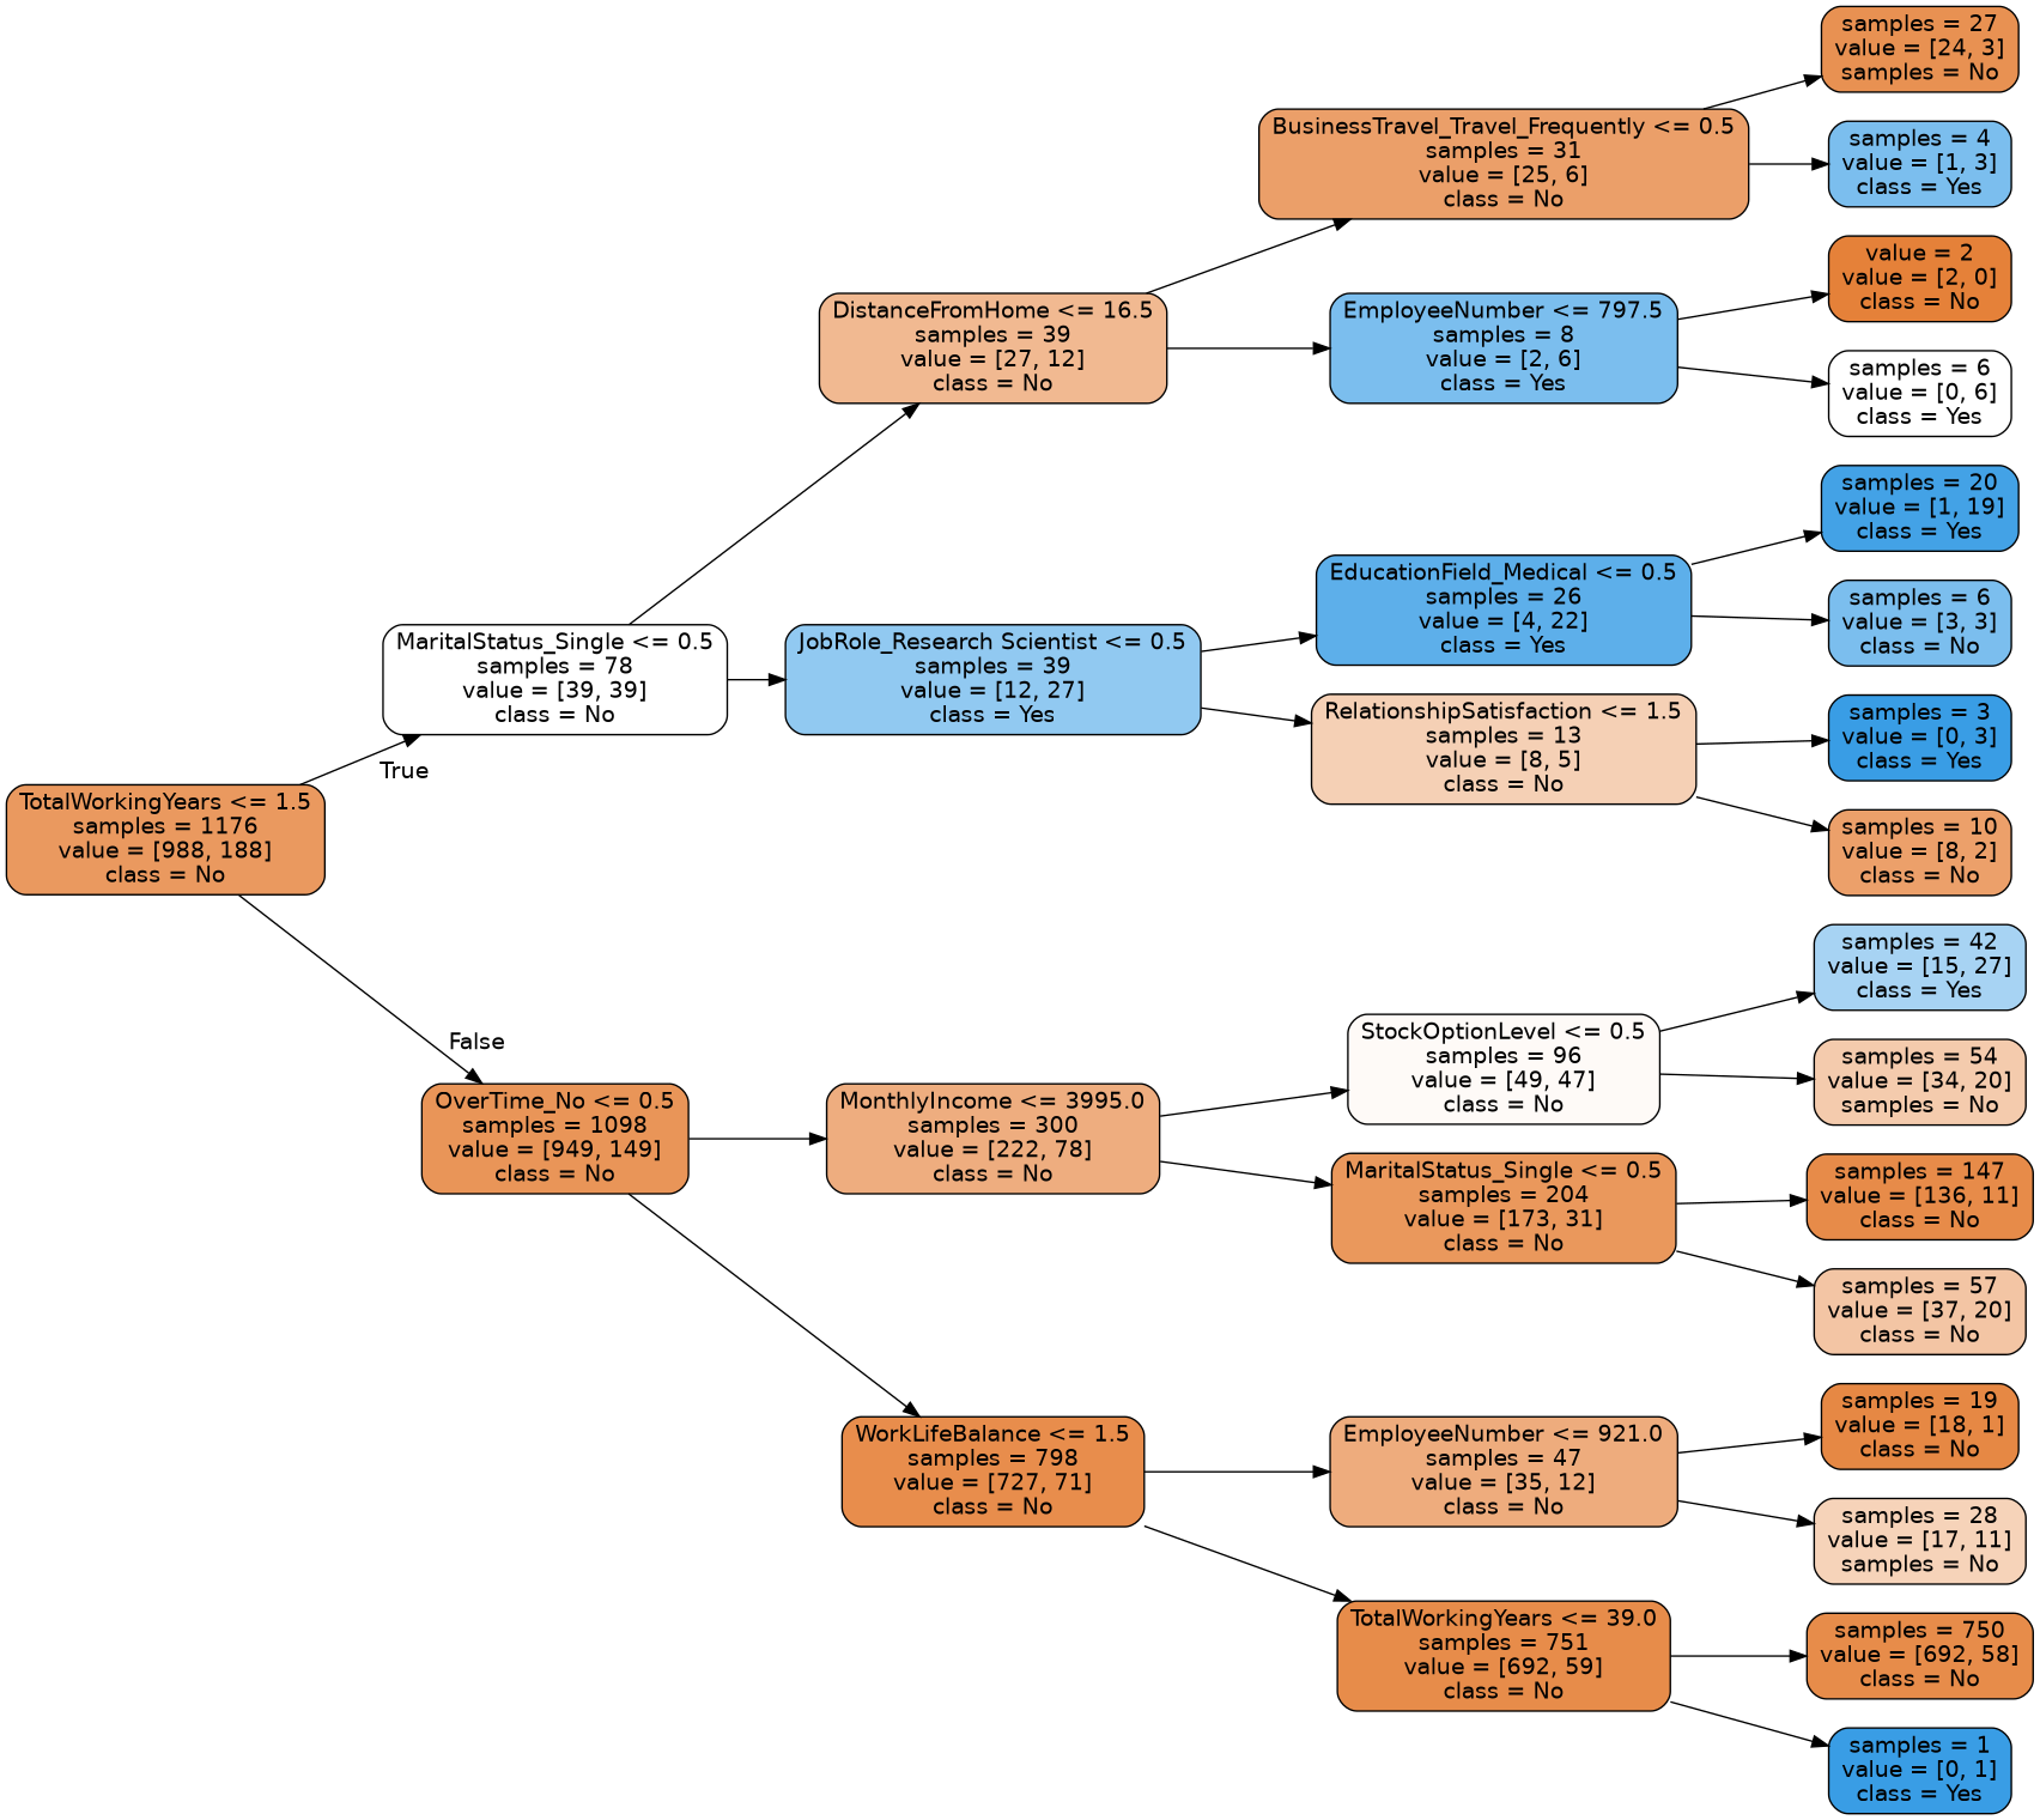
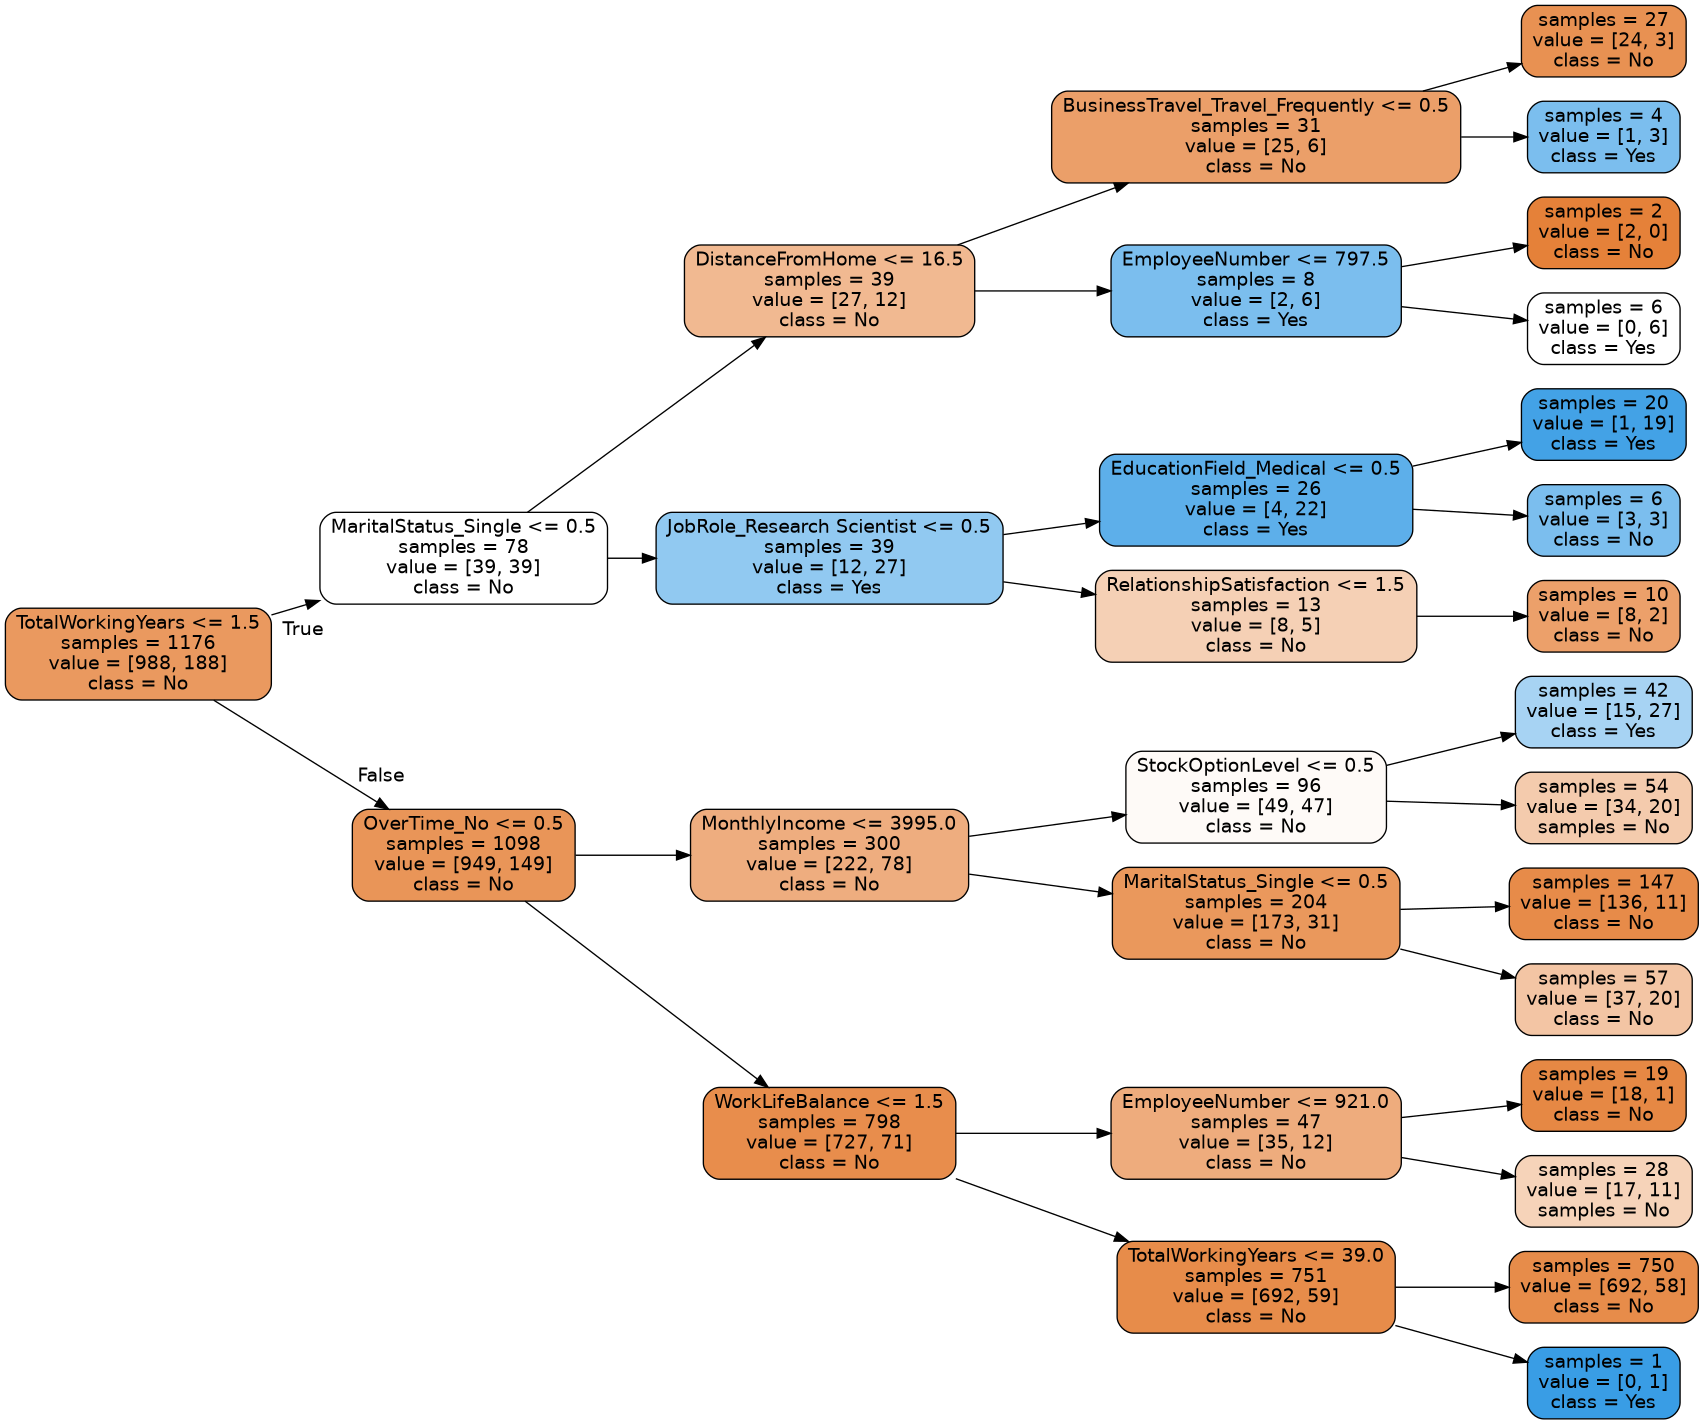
  digraph {
    rankdir=LR
    node [color=black fillcolor="#7bbeee" fontname=helvetica shape=box style="filled, rounded"]
    edge [fontname=helvetica]
    n1 [fillcolor="#ea995f" label="TotalWorkingYears <= 1.5\nsamples = 1176\nvalue = [988, 188]\nclass = No"]
    n2 [fillcolor="#ffffff" label="MaritalStatus_Single <= 0.5\nsamples = 78\nvalue = [39, 39]\nclass = No"]
    n3 [fillcolor="#e99558" label="OverTime_No <= 0.5\nsamples = 1098\nvalue = [949, 149]\nclass = No"]
    n4 [fillcolor="#f1b991" label="DistanceFromHome <= 16.5\nsamples = 39\nvalue = [27, 12]\nclass = No"]
    n5 [fillcolor="#91c9f1" label="JobRole_Research Scientist <= 0.5\nsamples = 39\nvalue = [12, 27]\nclass = Yes"]
    n6 [fillcolor="#eead7f" label="MonthlyIncome <= 3995.0\nsamples = 300\nvalue = [222, 78]\nclass = No"]
    n7 [fillcolor="#e88d4c" label="WorkLifeBalance <= 1.5\nsamples = 798\nvalue = [727, 71]\nclass = No"]
    n8 [fillcolor="#eb9f69" label="BusinessTravel_Travel_Frequently <= 0.5\nsamples = 31\nvalue = [25, 6]\nclass = No"]
    n9 [label="EmployeeNumber <= 797.5\nsamples = 8\nvalue = [2, 6]\nclass = Yes"]
    n10 [fillcolor="#5dafea" label="EducationField_Medical <= 0.5\nsamples = 26\nvalue = [4, 22]\nclass = Yes"]
    n11 [fillcolor="#f5d0b5" label="RelationshipSatisfaction <= 1.5\nsamples = 13\nvalue = [8, 5]\nclass = No"]
-   n12 [fillcolor="#e89152" label="samples = 27\nvalue = [24, 3]\nsamples = No"]
+   n12 [fillcolor="#e89152" label="samples = 27\nvalue = [24, 3]\nclass = No"]
    n13 [label="samples = 4\nvalue = [1, 3]\nclass = Yes"]
-   n14 [fillcolor="#e58139" label="value = 2\nvalue = [2, 0]\nclass = No"]
+   n14 [fillcolor="#e58139" label="samples = 2\nvalue = [2, 0]\nclass = No"]
    n15 [fillcolor="#ffffff" label="samples = 6\nvalue = [0, 6]\nclass = Yes"]
    n16 [fillcolor="#43a2e6" label="samples = 20\nvalue = [1, 19]\nclass = Yes"]
    n17 [label="samples = 6\nvalue = [3, 3]\nclass = No"]
-   n18 [fillcolor="#399de5" label="samples = 3\nvalue = [0, 3]\nclass = Yes"]
    n19 [fillcolor="#eca06a" label="samples = 10\nvalue = [8, 2]\nclass = No"]
    n20 [fillcolor="#fefaf7" label="StockOptionLevel <= 0.5\nsamples = 96\nvalue = [49, 47]\nclass = No"]
    n21 [fillcolor="#ea985c" label="MaritalStatus_Single <= 0.5\nsamples = 204\nvalue = [173, 31]\nclass = No"]
    n22 [fillcolor="#eeac7d" label="EmployeeNumber <= 921.0\nsamples = 47\nvalue = [35, 12]\nclass = No"]
    n23 [fillcolor="#e78c4a" label="TotalWorkingYears <= 39.0\nsamples = 751\nvalue = [692, 59]\nclass = No"]
    n24 [fillcolor="#a7d3f3" label="samples = 42\nvalue = [15, 27]\nclass = Yes"]
    n25 [fillcolor="#f4cbad" label="samples = 54\nvalue = [34, 20]\nsamples = No"]
    n26 [fillcolor="#e78b49" label="samples = 147\nvalue = [136, 11]\nclass = No"]
    n27 [fillcolor="#f3c5a4" label="samples = 57\nvalue = [37, 20]\nclass = No"]
    n28 [fillcolor="#e68844" label="samples = 19\nvalue = [18, 1]\nclass = No"]
    n29 [fillcolor="#f6d3b9" label="samples = 28\nvalue = [17, 11]\nsamples = No"]
    n30 [fillcolor="#e78c4a" label="samples = 750\nvalue = [692, 58]\nclass = No"]
    n31 [fillcolor="#399de5" label="samples = 1\nvalue = [0, 1]\nclass = Yes"]
    n1 -> n2 [headlabel=True labelangle=45 labeldistance=2.5]
    n1 -> n3 [headlabel=False labelangle=-45 labeldistance=2.5]
    n2 -> n4
    n2 -> n5
    n3 -> n6
    n3 -> n7
    n4 -> n8
    n4 -> n9
    n5 -> n10
    n5 -> n11
    n6 -> n20
    n6 -> n21
    n7 -> n22
    n7 -> n23
    n8 -> n12
    n8 -> n13
    n9 -> n14
    n9 -> n15
    n10 -> n16
    n10 -> n17
-   n11 -> n18
    n11 -> n19
    n20 -> n24
    n20 -> n25
    n21 -> n26
    n21 -> n27
    n22 -> n28
    n22 -> n29
    n23 -> n30
    n23 -> n31
  }
